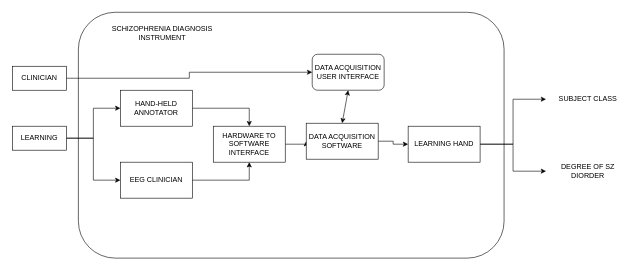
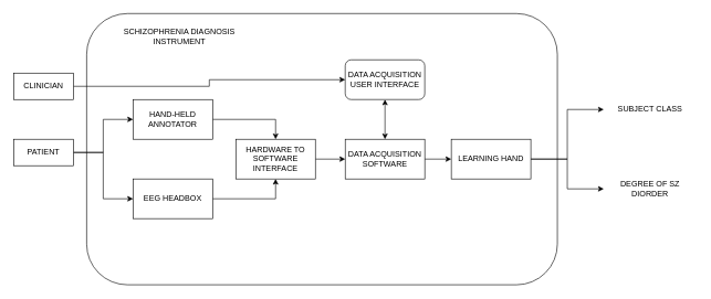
  <mxCell id="0" />
  <mxCell id="1" parent="0" />
  <mxCell id="2" value="&lt;div align=&quot;left&quot;&gt;&lt;br&gt;&lt;/div&gt;" style="rounded=1;whiteSpace=wrap;html=1;" vertex="1" parent="1"><mxGeometry x="130" y="20" width="710" height="410" as="geometry" /></mxCell>
  <mxCell id="3" style="edgeStyle=orthogonalEdgeStyle;rounded=0;orthogonalLoop=1;jettySize=auto;html=1;exitX=1;exitY=0.5;exitDx=0;exitDy=0;entryX=0.5;entryY=0;entryDx=0;entryDy=0;" edge="1" parent="1" source="4" target="8"><mxGeometry relative="1" as="geometry" /></mxCell>
  <mxCell id="4" value="HAND-HELD ANNOTATOR" style="rounded=0;whiteSpace=wrap;html=1;" vertex="1" parent="1"><mxGeometry x="200" y="150" width="120" height="60" as="geometry" /></mxCell>
  <mxCell id="5" style="edgeStyle=orthogonalEdgeStyle;rounded=0;orthogonalLoop=1;jettySize=auto;html=1;exitX=1;exitY=0.5;exitDx=0;exitDy=0;entryX=0.5;entryY=1;entryDx=0;entryDy=0;" edge="1" parent="1" source="6" target="8"><mxGeometry relative="1" as="geometry" /></mxCell>
- <mxCell id="6" value="EEG CLINICIAN" style="rounded=0;whiteSpace=wrap;html=1;" vertex="1" parent="1"><mxGeometry x="200" y="270" width="120" height="60" as="geometry" /></mxCell>
+ <mxCell id="6" value="EEG HEADBOX" style="rounded=0;whiteSpace=wrap;html=1;" vertex="1" parent="1"><mxGeometry x="200" y="270" width="120" height="60" as="geometry" /></mxCell>
  <mxCell id="7" style="edgeStyle=orthogonalEdgeStyle;rounded=0;orthogonalLoop=1;jettySize=auto;html=1;exitX=1;exitY=0.5;exitDx=0;exitDy=0;entryX=0;entryY=0.5;entryDx=0;entryDy=0;" edge="1" parent="1" source="8" target="10"><mxGeometry relative="1" as="geometry" /></mxCell>
  <mxCell id="8" value="&lt;div&gt;HARDWARE TO SOFTWARE&lt;/div&gt;&lt;div&gt;INTERFACE&lt;br&gt;&lt;/div&gt;" style="rounded=0;whiteSpace=wrap;html=1;" vertex="1" parent="1"><mxGeometry x="355" y="210" width="120" height="60" as="geometry" /></mxCell>
  <mxCell id="9" style="edgeStyle=orthogonalEdgeStyle;rounded=0;orthogonalLoop=1;jettySize=auto;html=1;exitX=1;exitY=0.5;exitDx=0;exitDy=0;entryX=0;entryY=0.5;entryDx=0;entryDy=0;" edge="1" parent="1" source="10" target="14"><mxGeometry relative="1" as="geometry" /></mxCell>
- <mxCell id="10" value="DATA ACQUISITION SOFTWARE" style="rounded=0;whiteSpace=wrap;html=1;" vertex="1" parent="1"><mxGeometry x="510" y="205" width="120" height="60" as="geometry" /></mxCell>
+ <mxCell id="10" value="DATA ACQUISITION SOFTWARE" style="rounded=0;whiteSpace=wrap;html=1;" vertex="1" parent="1"><mxGeometry x="520" y="210" width="120" height="60" as="geometry" /></mxCell>
  <mxCell id="11" value="DATA ACQUISITION USER INTERFACE" style="whiteSpace=wrap;html=1;rounded=1;" vertex="1" parent="1"><mxGeometry x="520" y="90" width="120" height="60" as="geometry" /></mxCell>
  <mxCell id="12" style="edgeStyle=orthogonalEdgeStyle;rounded=0;orthogonalLoop=1;jettySize=auto;html=1;exitX=1;exitY=0.5;exitDx=0;exitDy=0;entryX=0;entryY=0.5;entryDx=0;entryDy=0;" edge="1" parent="1" source="14" target="22"><mxGeometry relative="1" as="geometry" /></mxCell>
  <mxCell id="13" style="edgeStyle=orthogonalEdgeStyle;rounded=0;orthogonalLoop=1;jettySize=auto;html=1;exitX=1;exitY=0.5;exitDx=0;exitDy=0;" edge="1" parent="1" source="14" target="23"><mxGeometry relative="1" as="geometry" /></mxCell>
  <mxCell id="14" value="LEARNING HAND" style="rounded=0;whiteSpace=wrap;html=1;" vertex="1" parent="1"><mxGeometry x="680" y="210" width="120" height="60" as="geometry" /></mxCell>
  <mxCell id="15" value="" style="endArrow=classic;startArrow=classic;html=1;rounded=0;entryX=0.5;entryY=1;entryDx=0;entryDy=0;exitX=0.5;exitY=0;exitDx=0;exitDy=0;" edge="1" parent="1" source="10" target="11"><mxGeometry width="50" height="50" relative="1" as="geometry"><mxPoint x="530" y="220" as="sourcePoint" /><mxPoint x="580" y="170" as="targetPoint" /></mxGeometry></mxCell>
  <mxCell id="16" style="edgeStyle=orthogonalEdgeStyle;rounded=0;orthogonalLoop=1;jettySize=auto;html=1;exitX=1;exitY=0.5;exitDx=0;exitDy=0;entryX=0;entryY=0.5;entryDx=0;entryDy=0;" edge="1" parent="1" source="18" target="6"><mxGeometry relative="1" as="geometry" /></mxCell>
  <mxCell id="17" style="edgeStyle=orthogonalEdgeStyle;rounded=0;orthogonalLoop=1;jettySize=auto;html=1;exitX=1;exitY=0.5;exitDx=0;exitDy=0;entryX=0;entryY=0.5;entryDx=0;entryDy=0;" edge="1" parent="1" source="18" target="4"><mxGeometry relative="1" as="geometry" /></mxCell>
- <mxCell id="18" value="LEARNING" style="rounded=0;whiteSpace=wrap;html=1;" vertex="1" parent="1"><mxGeometry x="20" y="210" width="90" height="40" as="geometry" /></mxCell>
+ <mxCell id="18" value="PATIENT" style="rounded=0;whiteSpace=wrap;html=1;" vertex="1" parent="1"><mxGeometry x="20" y="210" width="90" height="40" as="geometry" /></mxCell>
  <mxCell id="19" style="edgeStyle=orthogonalEdgeStyle;rounded=0;orthogonalLoop=1;jettySize=auto;html=1;exitX=1;exitY=0.5;exitDx=0;exitDy=0;" edge="1" parent="1" source="20" target="11"><mxGeometry relative="1" as="geometry" /></mxCell>
  <mxCell id="20" value="CLINICIAN" style="rounded=0;whiteSpace=wrap;html=1;" vertex="1" parent="1"><mxGeometry x="20" y="110" width="90" height="40" as="geometry" /></mxCell>
  <mxCell id="21" value="SCHIZOPHRENIA DIAGNOSIS INSTRUMENT" style="text;html=1;strokeColor=none;fillColor=none;align=center;verticalAlign=middle;whiteSpace=wrap;rounded=0;" vertex="1" parent="1"><mxGeometry x="160" y="30" width="220" height="50" as="geometry" /></mxCell>
  <mxCell id="22" value="SUBJECT CLASS" style="text;html=1;strokeColor=none;fillColor=none;align=center;verticalAlign=middle;whiteSpace=wrap;rounded=0;" vertex="1" parent="1"><mxGeometry x="910" y="140" width="140" height="50" as="geometry" /></mxCell>
  <mxCell id="23" value="DEGREE OF SZ DIORDER" style="text;html=1;strokeColor=none;fillColor=none;align=center;verticalAlign=middle;whiteSpace=wrap;rounded=0;" vertex="1" parent="1"><mxGeometry x="910" y="270" width="140" height="30" as="geometry" /></mxCell>
